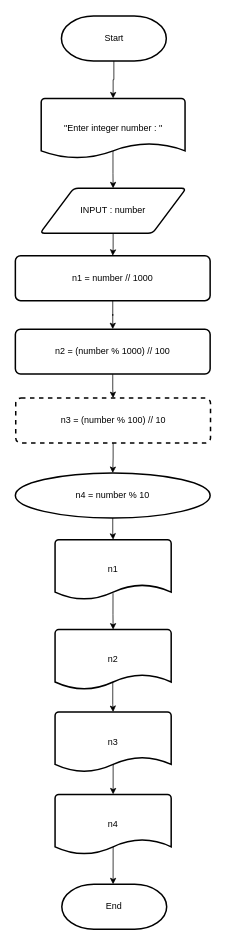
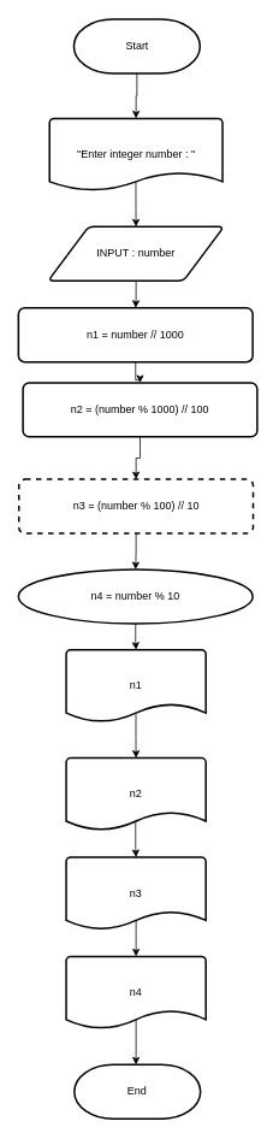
  <mxCell id="0" />
  <mxCell id="1" parent="0" />
  <mxCell id="2" value="Start" style="strokeWidth=2;html=1;shape=mxgraph.flowchart.terminator;whiteSpace=wrap;" parent="1" vertex="1"><mxGeometry x="81.5" y="20" width="140" height="60" as="geometry" /></mxCell>
  <mxCell id="3" style="edgeStyle=orthogonalEdgeStyle;rounded=0;orthogonalLoop=1;jettySize=auto;html=1;entryX=0.5;entryY=0;entryDx=0;entryDy=0;exitX=0.499;exitY=0.877;exitDx=0;exitDy=0;exitPerimeter=0;" parent="1" source="4" target="7" edge="1"><mxGeometry relative="1" as="geometry" /></mxCell>
  <mxCell id="4" value="&quot;Enter integer number : &quot;" style="strokeWidth=2;html=1;shape=mxgraph.flowchart.document2;whiteSpace=wrap;size=0.25;" parent="1" vertex="1"><mxGeometry x="54.5" y="130" width="192" height="80" as="geometry" /></mxCell>
  <mxCell id="5" style="edgeStyle=orthogonalEdgeStyle;rounded=0;orthogonalLoop=1;jettySize=auto;html=1;exitX=0.5;exitY=1;exitDx=0;exitDy=0;exitPerimeter=0;entryX=0.5;entryY=0;entryDx=0;entryDy=0;entryPerimeter=0;" parent="1" source="2" target="4" edge="1"><mxGeometry relative="1" as="geometry" /></mxCell>
  <mxCell id="6" style="edgeStyle=orthogonalEdgeStyle;rounded=0;orthogonalLoop=1;jettySize=auto;html=1;entryX=0.5;entryY=0;entryDx=0;entryDy=0;" edge="1" parent="1" source="7" target="18"><mxGeometry relative="1" as="geometry" /></mxCell>
  <mxCell id="7" value="INPUT : number" style="shape=parallelogram;html=1;strokeWidth=2;perimeter=parallelogramPerimeter;whiteSpace=wrap;rounded=1;arcSize=12;size=0.23;" parent="1" vertex="1"><mxGeometry x="53" y="250" width="195" height="60" as="geometry" /></mxCell>
  <mxCell id="8" value="End" style="strokeWidth=2;html=1;shape=mxgraph.flowchart.terminator;whiteSpace=wrap;" parent="1" vertex="1"><mxGeometry x="82" y="1179" width="140" height="60" as="geometry" /></mxCell>
  <mxCell id="9" value="n1" style="strokeWidth=2;html=1;shape=mxgraph.flowchart.document2;whiteSpace=wrap;size=0.25;" parent="1" vertex="1"><mxGeometry x="73" y="719" width="155" height="80" as="geometry" /></mxCell>
  <mxCell id="10" value="n2" style="strokeWidth=2;html=1;shape=mxgraph.flowchart.document2;whiteSpace=wrap;size=0.25;" parent="1" vertex="1"><mxGeometry x="73" y="839" width="155" height="80" as="geometry" /></mxCell>
  <mxCell id="11" value="n3" style="strokeWidth=2;html=1;shape=mxgraph.flowchart.document2;whiteSpace=wrap;size=0.25;" parent="1" vertex="1"><mxGeometry x="73" y="949" width="155" height="80" as="geometry" /></mxCell>
  <mxCell id="12" value="n4" style="strokeWidth=2;html=1;shape=mxgraph.flowchart.document2;whiteSpace=wrap;size=0.25;" parent="1" vertex="1"><mxGeometry x="73" y="1059" width="155" height="80" as="geometry" /></mxCell>
  <mxCell id="13" style="edgeStyle=orthogonalEdgeStyle;rounded=0;orthogonalLoop=1;jettySize=auto;html=1;entryX=0.5;entryY=0;entryDx=0;entryDy=0;entryPerimeter=0;exitX=0.499;exitY=0.893;exitDx=0;exitDy=0;exitPerimeter=0;" parent="1" source="9" target="10" edge="1"><mxGeometry relative="1" as="geometry" /></mxCell>
  <mxCell id="14" style="edgeStyle=orthogonalEdgeStyle;rounded=0;orthogonalLoop=1;jettySize=auto;html=1;entryX=0.5;entryY=0;entryDx=0;entryDy=0;entryPerimeter=0;exitX=0.497;exitY=0.872;exitDx=0;exitDy=0;exitPerimeter=0;" parent="1" source="10" target="11" edge="1"><mxGeometry relative="1" as="geometry" /></mxCell>
  <mxCell id="15" style="edgeStyle=orthogonalEdgeStyle;rounded=0;orthogonalLoop=1;jettySize=auto;html=1;entryX=0.5;entryY=0;entryDx=0;entryDy=0;entryPerimeter=0;exitX=0.507;exitY=0.88;exitDx=0;exitDy=0;exitPerimeter=0;" parent="1" source="11" target="12" edge="1"><mxGeometry relative="1" as="geometry" /></mxCell>
  <mxCell id="16" style="edgeStyle=orthogonalEdgeStyle;rounded=0;orthogonalLoop=1;jettySize=auto;html=1;entryX=0.489;entryY=0;entryDx=0;entryDy=0;entryPerimeter=0;exitX=0.5;exitY=0.875;exitDx=0;exitDy=0;exitPerimeter=0;" parent="1" source="12" target="8" edge="1"><mxGeometry relative="1" as="geometry" /></mxCell>
  <mxCell id="17" value="" style="edgeStyle=orthogonalEdgeStyle;rounded=0;orthogonalLoop=1;jettySize=auto;html=1;" edge="1" parent="1" source="18" target="20"><mxGeometry relative="1" as="geometry" /></mxCell>
  <mxCell id="18" value="n1 = number // 1000" style="rounded=1;whiteSpace=wrap;html=1;absoluteArcSize=1;arcSize=14;strokeWidth=2;" vertex="1" parent="1"><mxGeometry x="20" y="340" width="260" height="60" as="geometry" /></mxCell>
  <mxCell id="19" style="edgeStyle=orthogonalEdgeStyle;rounded=0;orthogonalLoop=1;jettySize=auto;html=1;entryX=0.5;entryY=0;entryDx=0;entryDy=0;" edge="1" parent="1" source="20" target="22"><mxGeometry relative="1" as="geometry" /></mxCell>
- <mxCell id="20" value="n2 = (number % 1000) // 100" style="rounded=1;whiteSpace=wrap;html=1;absoluteArcSize=1;arcSize=14;strokeWidth=2;" vertex="1" parent="1"><mxGeometry x="20" y="438" width="260" height="60" as="geometry" /></mxCell>
+ <mxCell id="20" value="n2 = (number % 1000) // 100" style="rounded=1;whiteSpace=wrap;html=1;absoluteArcSize=1;arcSize=14;strokeWidth=2;" vertex="1" parent="1"><mxGeometry x="25" y="423" width="260" height="60" as="geometry" /></mxCell>
  <mxCell id="21" style="edgeStyle=orthogonalEdgeStyle;rounded=0;orthogonalLoop=1;jettySize=auto;html=1;entryX=0.5;entryY=0;entryDx=0;entryDy=0;" edge="1" parent="1" source="22" target="23"><mxGeometry relative="1" as="geometry" /></mxCell>
  <mxCell id="22" value="n3 = (number % 100) // 10" style="rounded=1;whiteSpace=wrap;html=1;absoluteArcSize=1;arcSize=14;strokeWidth=2;dashed=1;" vertex="1" parent="1"><mxGeometry x="20.5" y="530" width="260" height="60" as="geometry" /></mxCell>
  <mxCell id="23" value="n4 = number % 10" style="ellipse;whiteSpace=wrap;html=1;absoluteArcSize=1;arcSize=14;strokeWidth=2;" vertex="1" parent="1"><mxGeometry x="20" y="630" width="260" height="60" as="geometry" /></mxCell>
  <mxCell id="24" style="edgeStyle=orthogonalEdgeStyle;rounded=0;orthogonalLoop=1;jettySize=auto;html=1;entryX=0.5;entryY=0;entryDx=0;entryDy=0;entryPerimeter=0;" edge="1" parent="1" source="23" target="9"><mxGeometry relative="1" as="geometry" /></mxCell>
